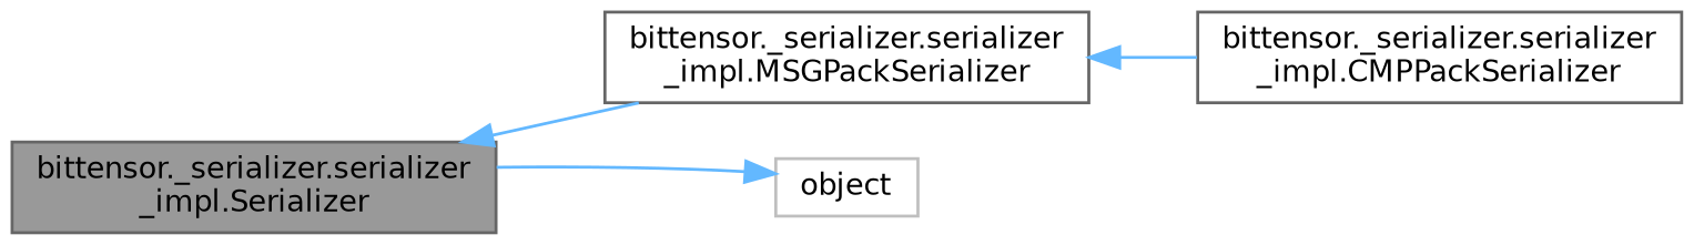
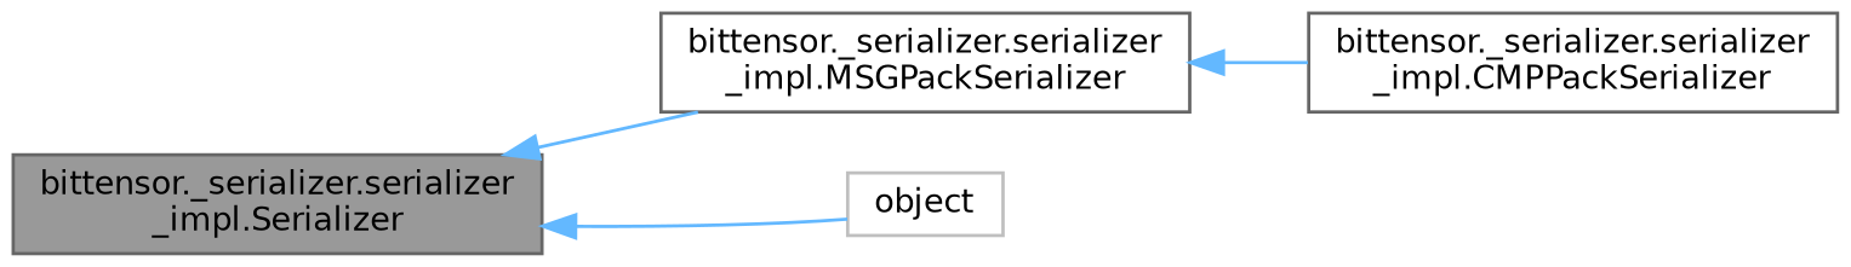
  digraph {
    rankdir=LR
    node [color=gray40 fillcolor=white fontname=Helvetica fontsize=10 shape=box style=filled]
    edge [color=steelblue1 dir=back fontname=Helvetica fontsize=10 labelfontname=Helvetica labelfontsize=10 style=solid]
    n1 [fillcolor=grey60 fontcolor=black height=0.2 label="bittensor._serializer.serializer\l_impl.Serializer" width=0.4]
    n2 [height=0.2 label="bittensor._serializer.serializer\l_impl.MSGPackSerializer" width=0.4]
    n3 [height=0.2 label="bittensor._serializer.serializer\l_impl.CMPPackSerializer" width=0.4]
    n4 [color=grey75 height=0.2 label=object width=0.4]
    n1 -> n2
    n2 -> n3
-   n4 -> n1
+   n1 -> n4
  }
